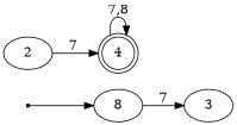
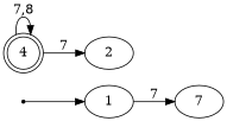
  digraph {
    rankdir=LR
    inic [shape=point]
-   1 [label=8]
-   3
+   1
+   3 [label=7]
    4 [shape=doublecircle]
    2
    inic -> 1
    1 -> 3 [label=7]
    4 -> 4 [label="7,8"]
-   2 -> 4 [label=7]
+   4 -> 2 [label=7]
  }
